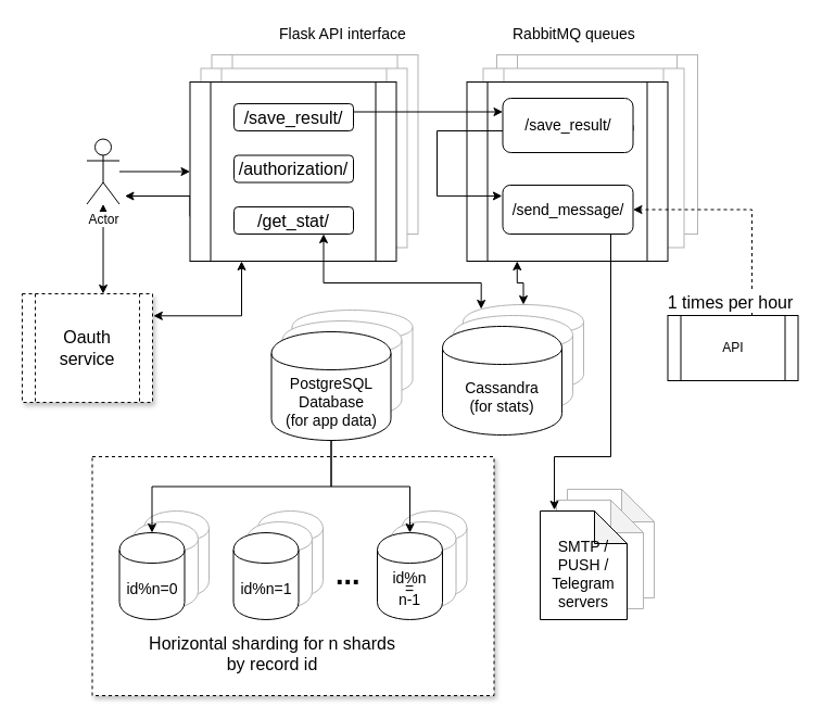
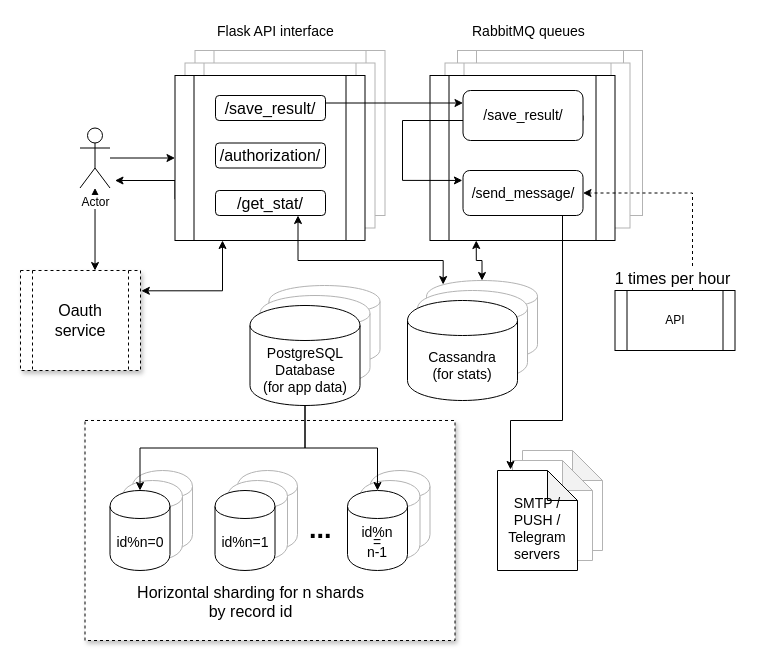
  <mxCell id="0" />
  <mxCell id="1" parent="0" />
  <mxCell id="2" value="" style="rounded=0;whiteSpace=wrap;html=1;shadow=1;glass=0;comic=0;strokeColor=#000000;fontSize=27;dashed=1;" parent="1" vertex="1"><mxGeometry x="84.5" y="420" width="370" height="220" as="geometry" /></mxCell>
  <mxCell id="3" value="&lt;div&gt;&lt;br&gt;&lt;/div&gt;&lt;div&gt;SMTP&lt;/div&gt;&lt;div&gt;server&lt;br&gt;&lt;/div&gt;" style="shape=note;whiteSpace=wrap;html=1;backgroundOutline=1;darkOpacity=0.05;rounded=1;glass=0;comic=0;strokeColor=#B3B3B3;fontSize=14;" parent="1" vertex="1"><mxGeometry x="522" y="450" width="80" height="100" as="geometry" /></mxCell>
  <mxCell id="4" value="&lt;div&gt;&lt;br&gt;&lt;/div&gt;&lt;div&gt;SMTP&lt;/div&gt;&lt;div&gt;server&lt;br&gt;&lt;/div&gt;" style="shape=note;whiteSpace=wrap;html=1;backgroundOutline=1;darkOpacity=0.05;rounded=1;glass=0;comic=0;strokeColor=#B3B3B3;fontSize=14;" parent="1" vertex="1"><mxGeometry x="512" y="460" width="80" height="100" as="geometry" /></mxCell>
  <mxCell id="5" value="" style="shape=process;whiteSpace=wrap;html=1;backgroundOutline=1;strokeColor=#B3B3B3;" parent="1" vertex="1"><mxGeometry x="194.5" y="50" width="190" height="165" as="geometry" /></mxCell>
  <mxCell id="6" value="" style="shape=process;whiteSpace=wrap;html=1;backgroundOutline=1;strokeColor=#B3B3B3;" parent="1" vertex="1"><mxGeometry x="184.5" y="62.5" width="190" height="165" as="geometry" /></mxCell>
  <mxCell id="7" value="" style="shape=process;whiteSpace=wrap;html=1;backgroundOutline=1;labelBorderColor=none;comic=0;glass=0;rounded=0;container=0;strokeColor=#B3B3B3;" parent="1" vertex="1"><mxGeometry x="457" y="50" width="185" height="165" as="geometry" /></mxCell>
  <mxCell id="8" value="" style="shape=process;whiteSpace=wrap;html=1;backgroundOutline=1;labelBorderColor=none;comic=0;glass=0;rounded=0;container=0;strokeColor=#B3B3B3;" parent="1" vertex="1"><mxGeometry x="444.5" y="62.5" width="185" height="165" as="geometry" /></mxCell>
  <mxCell id="9" style="edgeStyle=orthogonalEdgeStyle;rounded=0;orthogonalLoop=1;jettySize=auto;html=1;exitX=0;exitY=0.75;exitDx=0;exitDy=0;fontSize=14;" parent="1" source="12" edge="1"><mxGeometry relative="1" as="geometry"><mxPoint x="114.5" y="180" as="targetPoint" /><Array as="points"><mxPoint x="174.5" y="180" /></Array></mxGeometry></mxCell>
  <mxCell id="10" style="edgeStyle=orthogonalEdgeStyle;rounded=0;orthogonalLoop=1;jettySize=auto;html=1;exitX=0.5;exitY=1;exitDx=0;exitDy=0;entryX=0.5;entryY=1;entryDx=0;entryDy=0;fontSize=14;" parent="1" source="12" target="21" edge="1"><mxGeometry relative="1" as="geometry" /></mxCell>
  <mxCell id="11" style="edgeStyle=orthogonalEdgeStyle;rounded=0;orthogonalLoop=1;jettySize=auto;html=1;exitX=0.25;exitY=1;exitDx=0;exitDy=0;entryX=1.007;entryY=0.203;entryDx=0;entryDy=0;fontSize=16;entryPerimeter=0;startArrow=classic;startFill=1;" parent="1" source="12" target="45" edge="1"><mxGeometry relative="1" as="geometry"><Array as="points"><mxPoint x="222" y="290" /></Array></mxGeometry></mxCell>
  <mxCell id="12" value="" style="shape=process;whiteSpace=wrap;html=1;backgroundOutline=1;" parent="1" vertex="1"><mxGeometry x="174.5" y="75" width="190" height="165" as="geometry" /></mxCell>
  <mxCell id="13" style="edgeStyle=orthogonalEdgeStyle;rounded=0;orthogonalLoop=1;jettySize=auto;html=1;exitX=0.25;exitY=1;exitDx=0;exitDy=0;entryX=0.5;entryY=0;entryDx=0;entryDy=0;startArrow=classic;startFill=1;" parent="1" source="14" target="47" edge="1"><mxGeometry relative="1" as="geometry" /></mxCell>
  <mxCell id="14" value="" style="shape=process;whiteSpace=wrap;html=1;backgroundOutline=1;labelBorderColor=none;comic=0;glass=0;rounded=0;container=0;" parent="1" vertex="1"><mxGeometry x="429.5" y="75" width="185" height="165" as="geometry" /></mxCell>
  <mxCell id="15" style="edgeStyle=orthogonalEdgeStyle;rounded=0;orthogonalLoop=1;jettySize=auto;html=1;entryX=0;entryY=0.5;entryDx=0;entryDy=0;fontSize=14;" parent="1" source="17" target="12" edge="1"><mxGeometry relative="1" as="geometry" /></mxCell>
  <mxCell id="16" style="edgeStyle=orthogonalEdgeStyle;rounded=0;orthogonalLoop=1;jettySize=auto;html=1;entryX=0.621;entryY=0;entryDx=0;entryDy=0;entryPerimeter=0;fontSize=16;startArrow=classic;startFill=1;" parent="1" source="17" target="45" edge="1"><mxGeometry relative="1" as="geometry" /></mxCell>
  <mxCell id="17" value="Actor" style="shape=umlActor;verticalLabelPosition=bottom;labelBackgroundColor=#ffffff;verticalAlign=top;html=1;outlineConnect=0;" parent="1" vertex="1"><mxGeometry x="79.5" y="127.5" width="30" height="60" as="geometry" /></mxCell>
  <mxCell id="18" style="edgeStyle=orthogonalEdgeStyle;rounded=0;orthogonalLoop=1;jettySize=auto;html=1;exitX=1;exitY=0.5;exitDx=0;exitDy=0;fontSize=14;entryX=0;entryY=0.25;entryDx=0;entryDy=0;" parent="1" source="19" target="25" edge="1"><mxGeometry relative="1" as="geometry"><mxPoint x="414.5" y="120" as="targetPoint" /><Array as="points"><mxPoint x="325" y="102" /></Array></mxGeometry></mxCell>
  <mxCell id="19" value="&lt;font style=&quot;font-size: 16px&quot;&gt;/save_result/&lt;/font&gt;" style="rounded=1;whiteSpace=wrap;html=1;" parent="1" vertex="1"><mxGeometry x="215" y="95" width="110" height="25" as="geometry" /></mxCell>
  <mxCell id="20" style="edgeStyle=orthogonalEdgeStyle;rounded=0;orthogonalLoop=1;jettySize=auto;html=1;exitX=0.75;exitY=1;exitDx=0;exitDy=0;entryX=0.15;entryY=0.05;entryDx=0;entryDy=0;entryPerimeter=0;startArrow=classic;startFill=1;" parent="1" source="21" target="47" edge="1"><mxGeometry relative="1" as="geometry"><Array as="points"><mxPoint x="298" y="260" /><mxPoint x="443" y="260" /></Array></mxGeometry></mxCell>
  <mxCell id="21" value="&lt;font style=&quot;font-size: 16px&quot;&gt;/get_stat/&lt;/font&gt;" style="rounded=1;whiteSpace=wrap;html=1;" parent="1" vertex="1"><mxGeometry x="215" y="190" width="110" height="25" as="geometry" /></mxCell>
- <mxCell id="22" value="Flask API interface" style="text;html=1;resizable=0;points=[];autosize=1;align=left;verticalAlign=top;spacingTop=-4;fontSize=14;" parent="1" vertex="1"><mxGeometry x="254.5" y="20" width="140" height="20" as="geometry" /></mxCell>
+ <mxCell id="22" value="Flask API interface" style="text;html=1;resizable=0;points=[];autosize=1;align=left;verticalAlign=top;spacingTop=-4;fontSize=14;" parent="1" vertex="1"><mxGeometry x="214.5" y="20" width="140" height="20" as="geometry" /></mxCell>
  <mxCell id="23" value="RabbitMQ queues" style="text;html=1;resizable=0;points=[];autosize=1;align=left;verticalAlign=top;spacingTop=-4;fontSize=14;" parent="1" vertex="1"><mxGeometry x="469.5" y="20" width="130" height="20" as="geometry" /></mxCell>
  <mxCell id="24" style="edgeStyle=orthogonalEdgeStyle;rounded=0;orthogonalLoop=1;jettySize=auto;html=1;exitX=1;exitY=0.5;exitDx=0;exitDy=0;entryX=-0.005;entryY=0.221;entryDx=0;entryDy=0;fontSize=14;entryPerimeter=0;" parent="1" source="25" target="27" edge="1"><mxGeometry relative="1" as="geometry"><Array as="points"><mxPoint x="582" y="120" /><mxPoint x="402" y="120" /><mxPoint x="402" y="180" /></Array></mxGeometry></mxCell>
  <mxCell id="25" value="/save_result/" style="rounded=1;whiteSpace=wrap;html=1;fontSize=14;" parent="1" vertex="1"><mxGeometry x="462.5" y="90" width="120" height="50" as="geometry" /></mxCell>
  <mxCell id="26" style="edgeStyle=orthogonalEdgeStyle;rounded=0;orthogonalLoop=1;jettySize=auto;html=1;exitX=0.5;exitY=1;exitDx=0;exitDy=0;entryX=0.163;entryY=-0.01;entryDx=0;entryDy=0;entryPerimeter=0;fontSize=14;" parent="1" source="27" target="31" edge="1"><mxGeometry relative="1" as="geometry"><Array as="points"><mxPoint x="562" y="215" /><mxPoint x="562" y="420" /><mxPoint x="510" y="420" /></Array></mxGeometry></mxCell>
  <mxCell id="27" value="/send_message/" style="rounded=1;whiteSpace=wrap;html=1;fontSize=14;" parent="1" vertex="1"><mxGeometry x="462.5" y="170" width="120" height="45" as="geometry" /></mxCell>
  <mxCell id="28" value="" style="shape=cylinder;whiteSpace=wrap;html=1;boundedLbl=1;backgroundOutline=1;rounded=1;glass=0;comic=0;strokeColor=#B3B3B3;fontSize=14;" parent="1" vertex="1"><mxGeometry x="268.5" y="285" width="111" height="80" as="geometry" /></mxCell>
  <mxCell id="29" value="" style="shape=cylinder;whiteSpace=wrap;html=1;boundedLbl=1;backgroundOutline=1;rounded=1;glass=0;comic=0;strokeColor=#B3B3B3;fontSize=14;" parent="1" vertex="1"><mxGeometry x="259.5" y="295" width="110" height="90" as="geometry" /></mxCell>
  <mxCell id="30" value="&lt;div&gt;PostgreSQL&lt;/div&gt;&lt;div&gt;Database&lt;/div&gt;&lt;div&gt;(for app data)&lt;br&gt;&lt;/div&gt;" style="shape=cylinder;whiteSpace=wrap;html=1;boundedLbl=1;backgroundOutline=1;rounded=1;glass=0;comic=0;strokeColor=#000000;fontSize=14;" parent="1" vertex="1"><mxGeometry x="249.5" y="305" width="110" height="100" as="geometry" /></mxCell>
  <mxCell id="31" value="&lt;div&gt;&lt;br&gt;&lt;/div&gt;&lt;div&gt;SMTP / PUSH / Telegram&lt;br&gt;&lt;/div&gt;&lt;div&gt;servers&lt;/div&gt;" style="shape=note;whiteSpace=wrap;html=1;backgroundOutline=1;darkOpacity=0.05;rounded=1;glass=0;comic=0;strokeColor=#000000;fontSize=14;" parent="1" vertex="1"><mxGeometry x="497" y="470" width="80" height="100" as="geometry" /></mxCell>
  <mxCell id="32" value="" style="shape=cylinder;whiteSpace=wrap;html=1;boundedLbl=1;backgroundOutline=1;rounded=1;glass=0;comic=0;strokeColor=#B3B3B3;fontSize=14;" parent="1" vertex="1"><mxGeometry x="132" y="470" width="60" height="80" as="geometry" /></mxCell>
  <mxCell id="33" value="" style="shape=cylinder;whiteSpace=wrap;html=1;boundedLbl=1;backgroundOutline=1;rounded=1;glass=0;comic=0;strokeColor=#B3B3B3;fontSize=14;" parent="1" vertex="1"><mxGeometry x="237" y="470" width="60" height="80" as="geometry" /></mxCell>
  <mxCell id="34" value="" style="shape=cylinder;whiteSpace=wrap;html=1;boundedLbl=1;backgroundOutline=1;rounded=1;glass=0;comic=0;strokeColor=#B3B3B3;fontSize=14;" parent="1" vertex="1"><mxGeometry x="369.5" y="470" width="60" height="80" as="geometry" /></mxCell>
  <mxCell id="35" value="" style="shape=cylinder;whiteSpace=wrap;html=1;boundedLbl=1;backgroundOutline=1;rounded=1;glass=0;comic=0;strokeColor=#B3B3B3;fontSize=14;" parent="1" vertex="1"><mxGeometry x="122" y="480" width="60" height="80" as="geometry" /></mxCell>
  <mxCell id="36" value="" style="shape=cylinder;whiteSpace=wrap;html=1;boundedLbl=1;backgroundOutline=1;rounded=1;glass=0;comic=0;strokeColor=#B3B3B3;fontSize=14;" parent="1" vertex="1"><mxGeometry x="227" y="480" width="60" height="80" as="geometry" /></mxCell>
  <mxCell id="37" value="" style="shape=cylinder;whiteSpace=wrap;html=1;boundedLbl=1;backgroundOutline=1;rounded=1;glass=0;comic=0;strokeColor=#B3B3B3;fontSize=14;" parent="1" vertex="1"><mxGeometry x="359.5" y="480" width="60" height="80" as="geometry" /></mxCell>
  <mxCell id="38" value="id%n=0" style="shape=cylinder;whiteSpace=wrap;html=1;boundedLbl=1;backgroundOutline=1;rounded=1;glass=0;comic=0;strokeColor=#000000;fontSize=14;" parent="1" vertex="1"><mxGeometry x="109.5" y="490" width="60" height="80" as="geometry" /></mxCell>
  <mxCell id="39" value="id%n=1" style="shape=cylinder;whiteSpace=wrap;html=1;boundedLbl=1;backgroundOutline=1;rounded=1;glass=0;comic=0;strokeColor=#000000;fontSize=14;" parent="1" vertex="1"><mxGeometry x="214.5" y="490" width="60" height="80" as="geometry" /></mxCell>
  <mxCell id="40" value="&lt;div&gt;id%n&lt;/div&gt;&lt;div style=&quot;line-height: 20%&quot;&gt;=&lt;/div&gt;&lt;div&gt;n-1&lt;/div&gt;" style="shape=cylinder;whiteSpace=wrap;html=1;boundedLbl=1;backgroundOutline=1;rounded=1;glass=0;comic=0;strokeColor=#000000;fontSize=14;" parent="1" vertex="1"><mxGeometry x="347" y="490" width="60" height="80" as="geometry" /></mxCell>
  <mxCell id="41" value="..." style="text;html=1;resizable=0;points=[];autosize=1;align=left;verticalAlign=top;spacingTop=-4;fontSize=27;fontStyle=1;shadow=1;" parent="1" vertex="1"><mxGeometry x="307" y="510" width="30" height="20" as="geometry" /></mxCell>
  <mxCell id="42" style="edgeStyle=orthogonalEdgeStyle;rounded=0;orthogonalLoop=1;jettySize=auto;html=1;exitX=0.5;exitY=1;exitDx=0;exitDy=0;entryX=0.5;entryY=0;entryDx=0;entryDy=0;fontSize=14;" parent="1" source="30" target="38" edge="1"><mxGeometry relative="1" as="geometry" /></mxCell>
  <mxCell id="43" style="edgeStyle=orthogonalEdgeStyle;rounded=0;orthogonalLoop=1;jettySize=auto;html=1;exitX=0.5;exitY=1;exitDx=0;exitDy=0;entryX=0.5;entryY=0;entryDx=0;entryDy=0;fontSize=14;" parent="1" source="30" target="40" edge="1"><mxGeometry relative="1" as="geometry" /></mxCell>
  <mxCell id="44" value="&lt;div style=&quot;font-size: 16px&quot; align=&quot;center&quot;&gt;&lt;font style=&quot;font-size: 16px&quot;&gt;Horizontal sharding for n shards&lt;br&gt;&lt;/font&gt;&lt;/div&gt;&lt;div style=&quot;font-size: 16px&quot; align=&quot;center&quot;&gt;&lt;font style=&quot;font-size: 16px&quot;&gt;by record id&lt;/font&gt;&lt;br style=&quot;font-size: 16px&quot;&gt;&lt;/div&gt;" style="text;html=1;resizable=0;points=[];autosize=1;align=center;verticalAlign=top;spacingTop=-4;fontSize=16;" parent="1" vertex="1"><mxGeometry x="129.5" y="580" width="240" height="40" as="geometry" /></mxCell>
  <mxCell id="45" value="&lt;div&gt;Oauth&lt;/div&gt;&lt;div&gt;service&lt;br&gt;&lt;/div&gt;" style="shape=process;whiteSpace=wrap;html=1;backgroundOutline=1;rounded=0;shadow=1;glass=0;dashed=1;comic=0;strokeColor=#000000;fontSize=16;" parent="1" vertex="1"><mxGeometry x="20" y="270" width="120" height="100" as="geometry" /></mxCell>
  <mxCell id="46" value="&lt;font style=&quot;font-size: 16px&quot;&gt;/authorization/&lt;/font&gt;" style="rounded=1;whiteSpace=wrap;html=1;" parent="1" vertex="1"><mxGeometry x="215" y="142.5" width="110" height="25" as="geometry" /></mxCell>
  <mxCell id="47" value="" style="shape=cylinder;whiteSpace=wrap;html=1;boundedLbl=1;backgroundOutline=1;rounded=1;glass=0;comic=0;strokeColor=#B3B3B3;fontSize=14;" parent="1" vertex="1"><mxGeometry x="426" y="280" width="111" height="80" as="geometry" /></mxCell>
  <mxCell id="48" value="" style="shape=cylinder;whiteSpace=wrap;html=1;boundedLbl=1;backgroundOutline=1;rounded=1;glass=0;comic=0;strokeColor=#B3B3B3;fontSize=14;" parent="1" vertex="1"><mxGeometry x="417" y="290" width="110" height="90" as="geometry" /></mxCell>
  <mxCell id="49" value="&lt;div&gt;Cassandra&lt;/div&gt;&lt;div&gt;(for stats)&lt;br&gt;&lt;/div&gt;" style="shape=cylinder;whiteSpace=wrap;html=1;boundedLbl=1;backgroundOutline=1;rounded=1;glass=0;comic=0;strokeColor=#000000;fontSize=14;" parent="1" vertex="1"><mxGeometry x="407" y="300" width="110" height="100" as="geometry" /></mxCell>
  <mxCell id="50" value="1 times per hour" style="edgeStyle=orthogonalEdgeStyle;rounded=0;orthogonalLoop=1;jettySize=auto;html=1;exitX=0.5;exitY=0;exitDx=0;exitDy=0;startArrow=none;startFill=0;dashed=1;fontSize=16;entryX=1;entryY=0.5;entryDx=0;entryDy=0;" parent="1" source="51" target="27" edge="1"><mxGeometry x="-0.72" y="20" relative="1" as="geometry"><Array as="points"><mxPoint x="692" y="290" /><mxPoint x="692" y="193" /></Array><mxPoint y="1" as="offset" /><mxPoint x="582" y="150" as="targetPoint" /></mxGeometry></mxCell>
  <mxCell id="51" value="&lt;div&gt;API&lt;/div&gt;" style="shape=process;whiteSpace=wrap;html=1;backgroundOutline=1;" parent="1" vertex="1"><mxGeometry x="614.5" y="290" width="120" height="60" as="geometry" /></mxCell>
